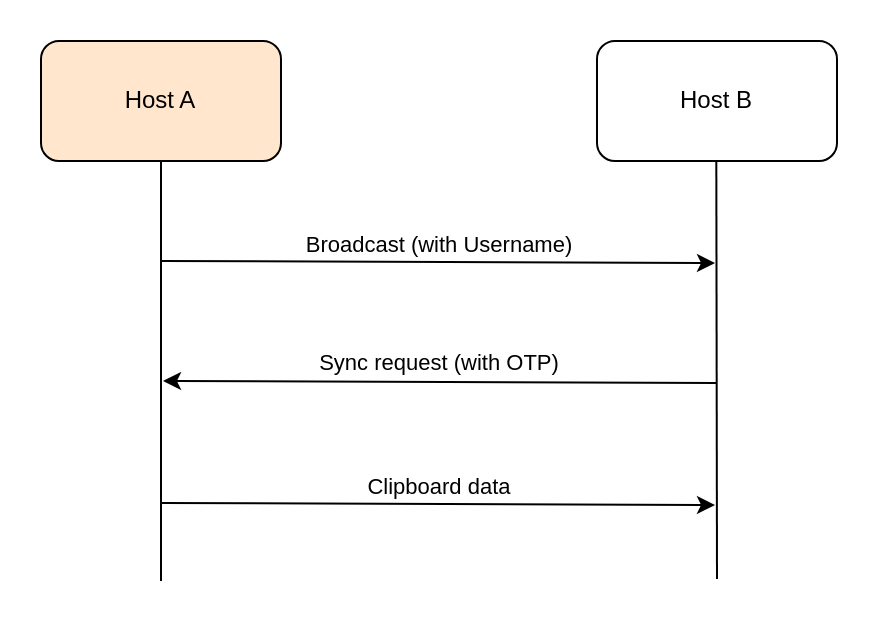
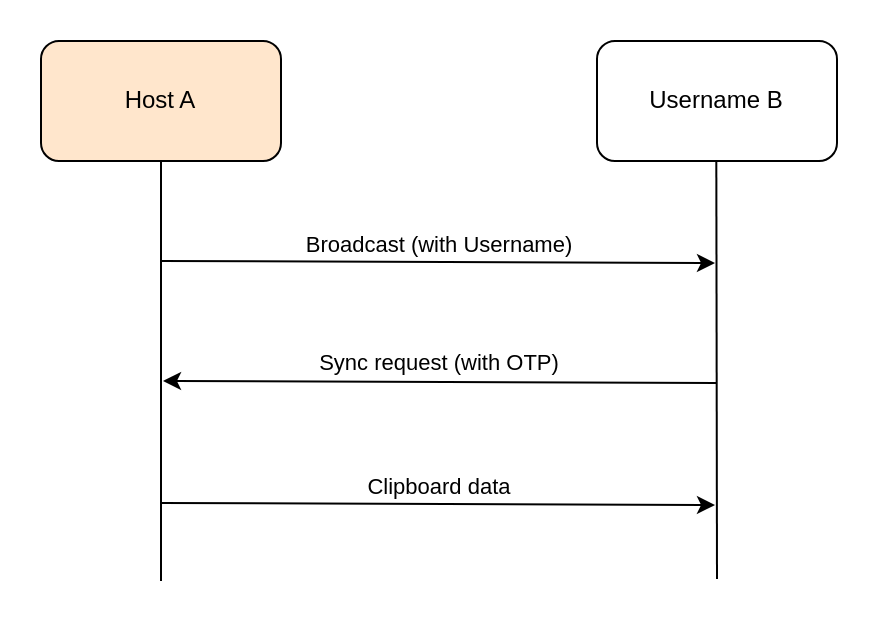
  <mxCell id="0" />
  <mxCell id="1" parent="0" />
  <mxCell id="2" value="Host A" style="rounded=1;whiteSpace=wrap;html=1;fillColor=#ffe6cc;" vertex="1" parent="1"><mxGeometry x="20" y="20" width="120" height="60" as="geometry" /></mxCell>
- <mxCell id="3" value="Host B" style="rounded=1;whiteSpace=wrap;html=1;" vertex="1" parent="1"><mxGeometry x="298" y="20" width="120" height="60" as="geometry" /></mxCell>
+ <mxCell id="3" value="Username B" style="rounded=1;whiteSpace=wrap;html=1;" vertex="1" parent="1"><mxGeometry x="298" y="20" width="120" height="60" as="geometry" /></mxCell>
  <mxCell id="4" value="" style="endArrow=none;html=1;rounded=0;entryX=0.5;entryY=1;entryDx=0;entryDy=0;" edge="1" parent="1" target="2"><mxGeometry width="50" height="50" relative="1" as="geometry"><mxPoint x="80" y="290" as="sourcePoint" /><mxPoint x="95" y="161" as="targetPoint" /></mxGeometry></mxCell>
  <mxCell id="5" value="" style="endArrow=none;html=1;rounded=0;entryX=0.5;entryY=1;entryDx=0;entryDy=0;" edge="1" parent="1"><mxGeometry width="50" height="50" relative="1" as="geometry"><mxPoint x="358" y="289" as="sourcePoint" /><mxPoint x="357.66" y="80" as="targetPoint" /></mxGeometry></mxCell>
  <mxCell id="6" value="Broadcast (with Username)" style="endArrow=classic;html=1;rounded=0;verticalAlign=bottom;" edge="1" parent="1"><mxGeometry width="50" height="50" relative="1" as="geometry"><mxPoint x="80" y="130" as="sourcePoint" /><mxPoint x="357" y="131" as="targetPoint" /></mxGeometry></mxCell>
  <mxCell id="7" value="Sync request (with OTP)" style="endArrow=classic;html=1;rounded=0;verticalAlign=bottom;" edge="1" parent="1"><mxGeometry width="50" height="50" relative="1" as="geometry"><mxPoint x="358" y="191" as="sourcePoint" /><mxPoint x="81" y="190" as="targetPoint" /></mxGeometry></mxCell>
  <mxCell id="8" value="Clipboard data" style="endArrow=classic;html=1;rounded=0;verticalAlign=bottom;" edge="1" parent="1"><mxGeometry width="50" height="50" relative="1" as="geometry"><mxPoint x="80" y="251" as="sourcePoint" /><mxPoint x="357" y="252" as="targetPoint" /></mxGeometry></mxCell>
